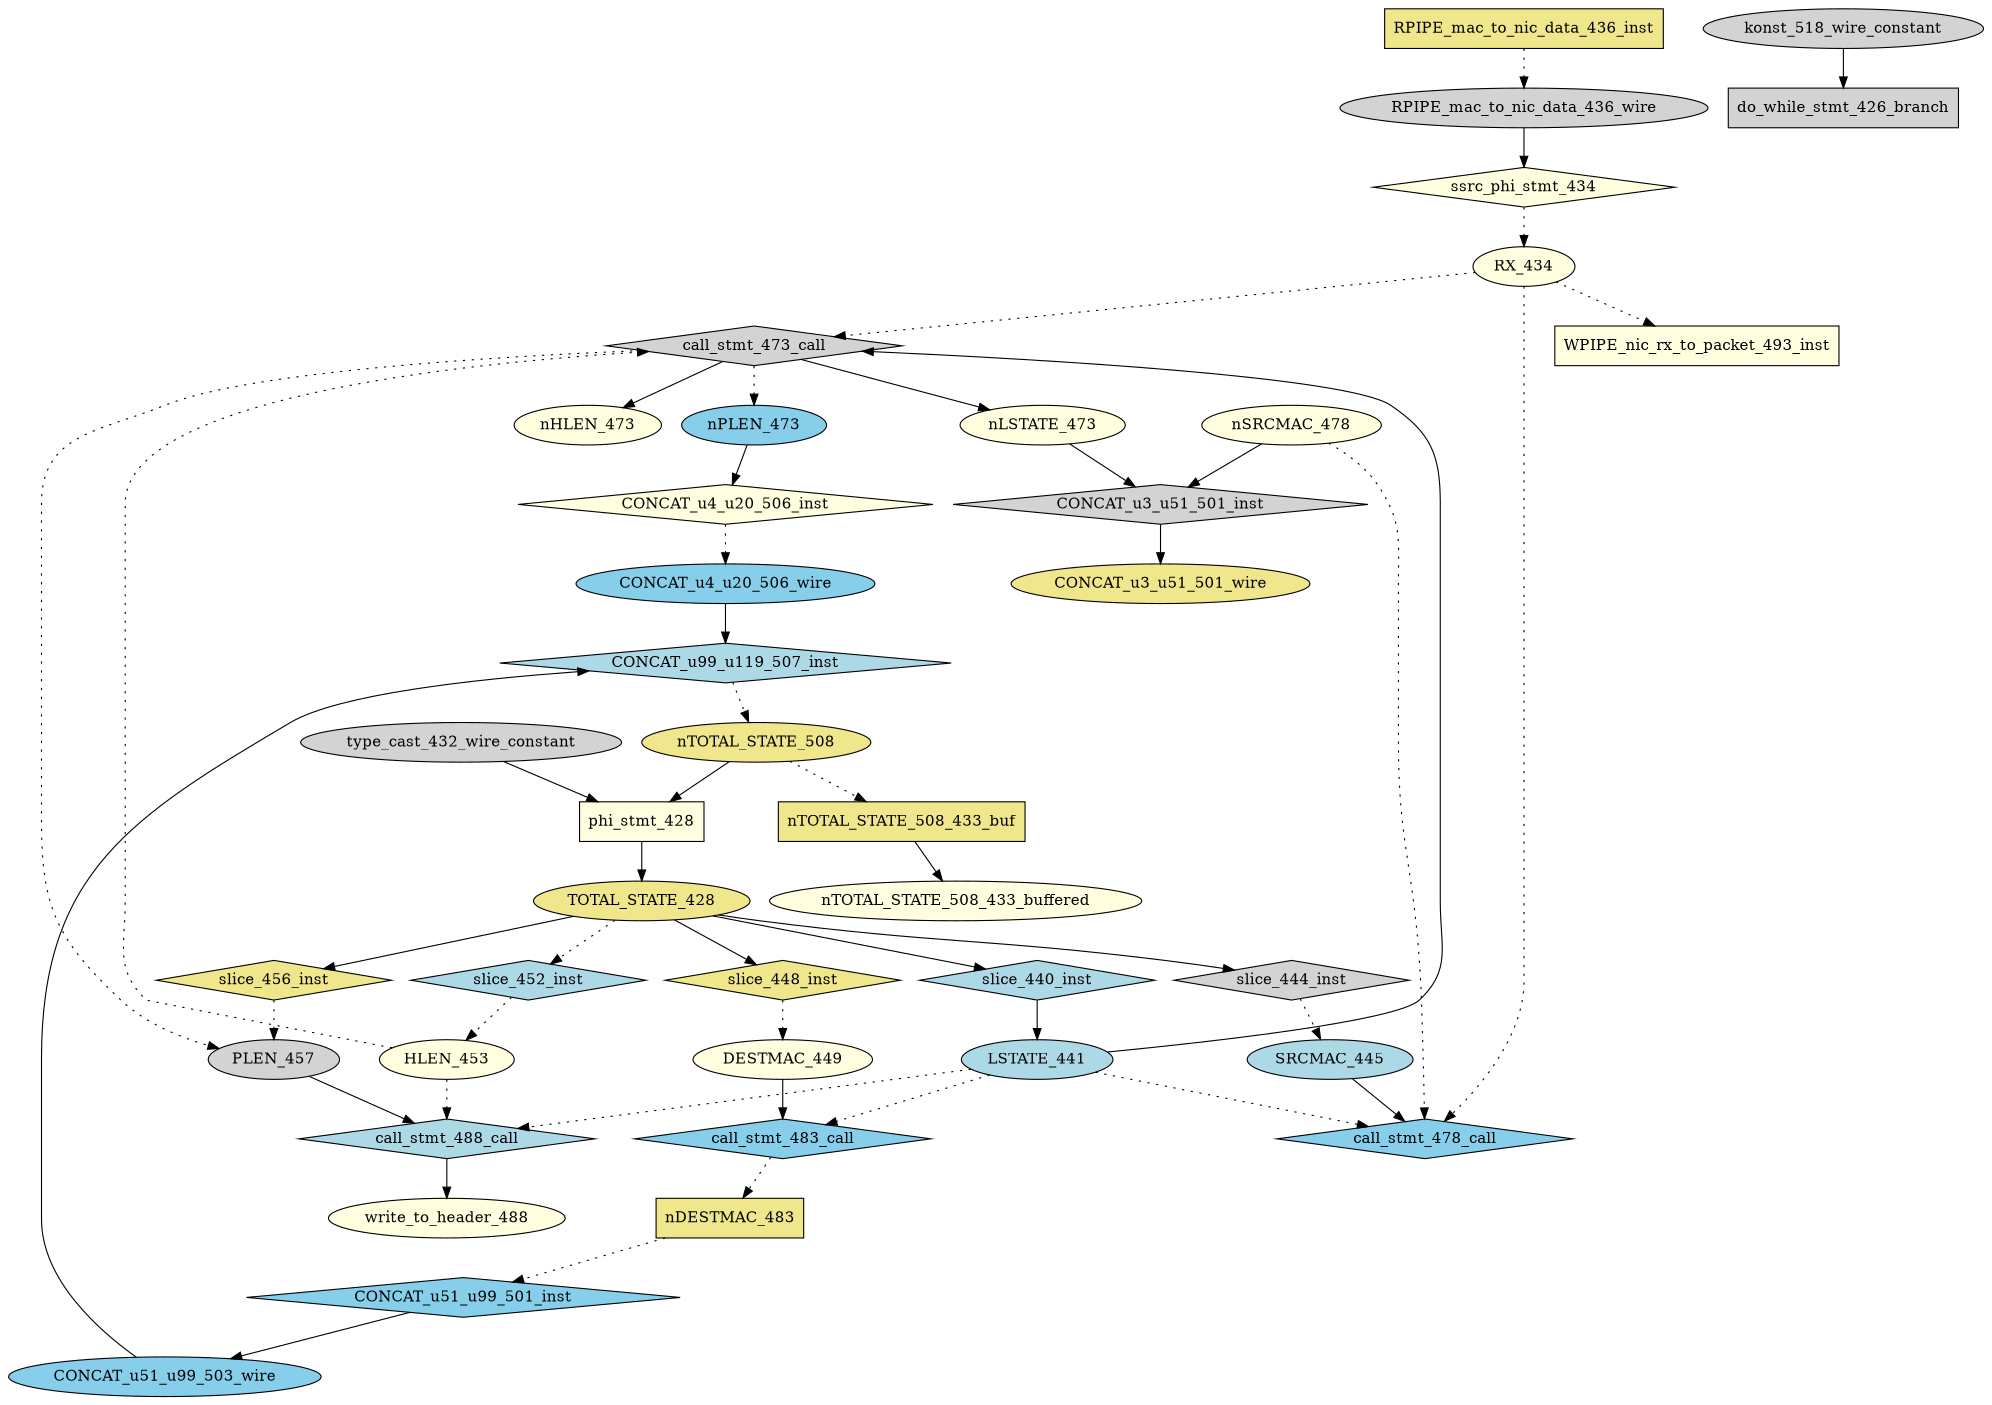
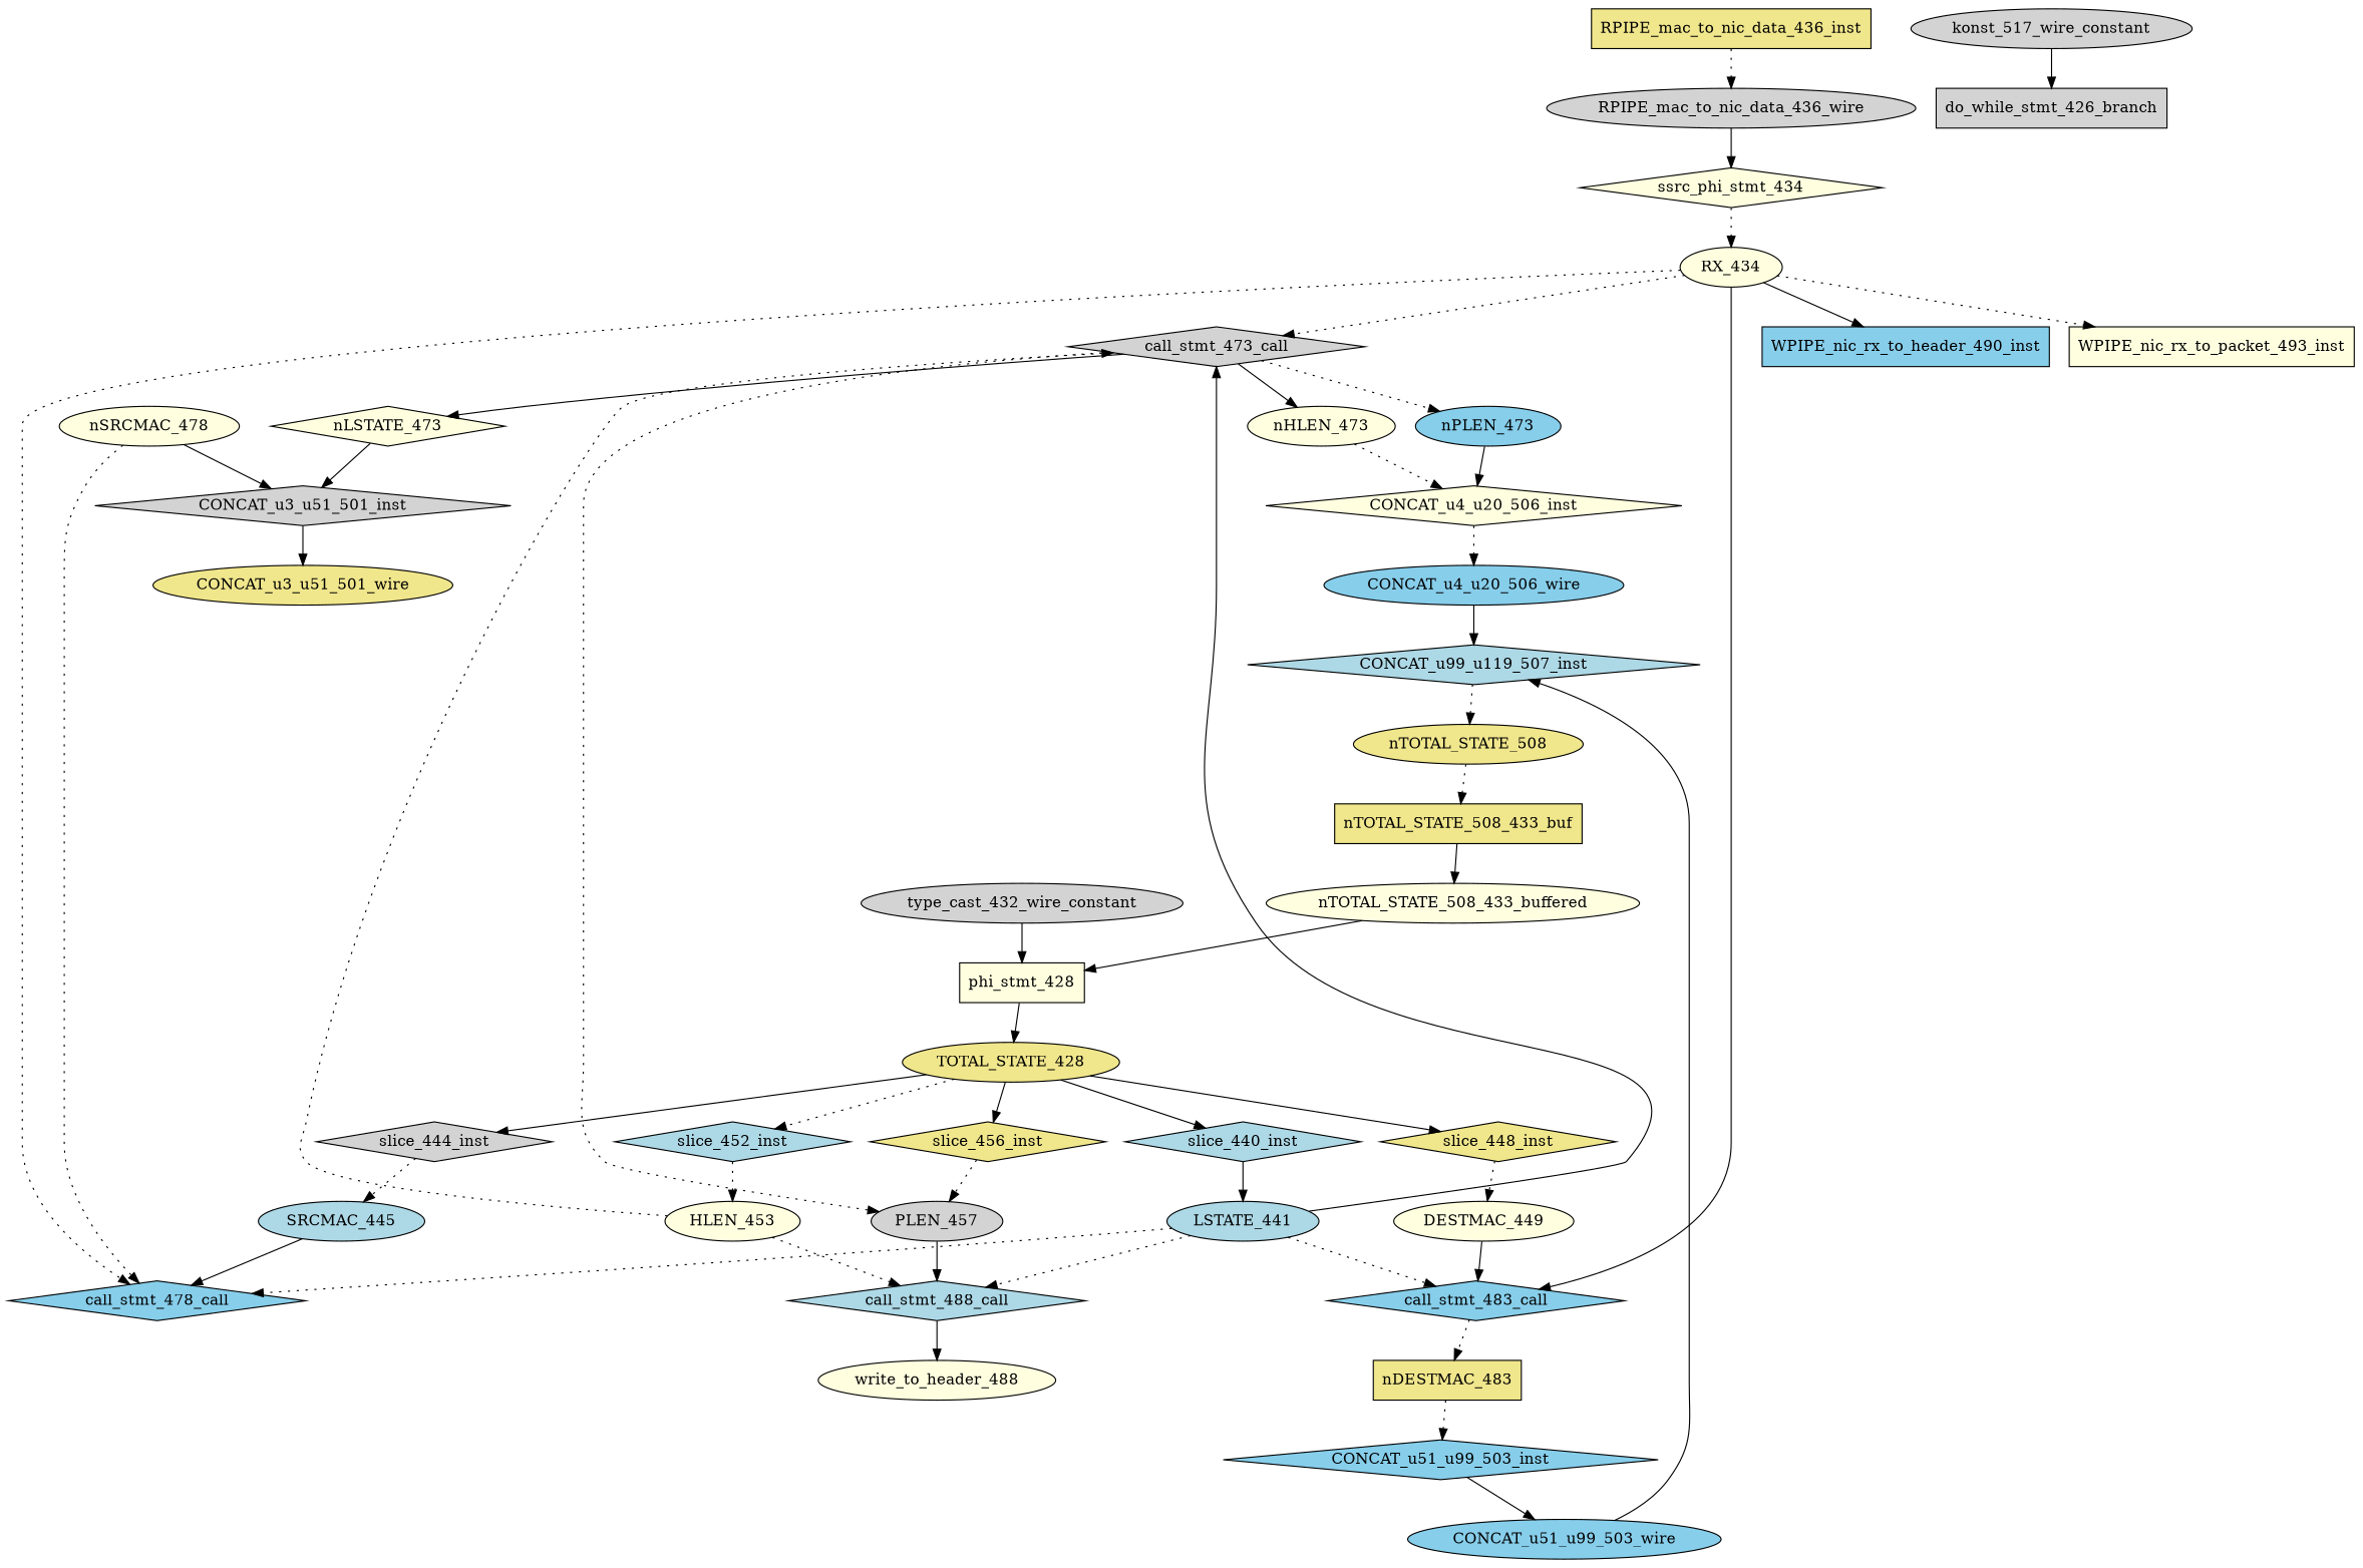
  digraph {
    node [fillcolor=lightyellow shape=ellipse style=filled]
    edge [style=solid]
    CONCAT_u3_u51_501_wire [fillcolor=khaki]
-   CONCAT_u51_u99_503_inst [fillcolor=skyblue shape=diamond label=CONCAT_u51_u99_501_inst]
+   CONCAT_u51_u99_503_inst [fillcolor=skyblue shape=diamond]
    CONCAT_u51_u99_503_wire [fillcolor=skyblue]
    CONCAT_u4_u20_506_wire [fillcolor=skyblue]
    CONCAT_u99_u119_507_inst [fillcolor=lightblue shape=diamond]
    nTOTAL_STATE_508 [fillcolor=khaki]
    call_stmt_483_call [fillcolor=skyblue shape=diamond]
    DESTMAC_449
    nDESTMAC_483 [fillcolor=khaki shape=box]
    call_stmt_473_call [fillcolor=lightgrey shape=diamond]
    HLEN_453
    call_stmt_488_call [fillcolor=lightblue shape=diamond]
    PLEN_457 [fillcolor=lightgrey]
    nHLEN_473
-   nLSTATE_473
+   nLSTATE_473 [shape=diamond]
    nPLEN_473 [fillcolor=skyblue]
    write_to_header_488
    LSTATE_441 [fillcolor=lightblue]
    call_stmt_478_call [fillcolor=skyblue shape=diamond]
    RPIPE_mac_to_nic_data_436_wire [fillcolor=lightgrey]
    ssrc_phi_stmt_434 [shape=diamond]
    RX_434
+   WPIPE_nic_rx_to_header_490_inst [fillcolor=skyblue shape=rectangle]
    WPIPE_nic_rx_to_packet_493_inst [shape=rectangle]
    SRCMAC_445 [fillcolor=lightblue]
    TOTAL_STATE_428 [fillcolor=khaki]
    slice_440_inst [fillcolor=lightblue shape=diamond]
    slice_444_inst [fillcolor=lightgrey shape=diamond]
    slice_448_inst [fillcolor=khaki shape=diamond]
    slice_452_inst [fillcolor=lightblue shape=diamond]
    slice_456_inst [fillcolor=khaki shape=diamond]
-   konst_517_wire_constant [fillcolor=lightgrey label=konst_518_wire_constant]
+   konst_517_wire_constant [fillcolor=lightgrey]
    do_while_stmt_426_branch [fillcolor=lightgrey shape=rectangle]
    CONCAT_u4_u20_506_inst [shape=diamond]
    CONCAT_u3_u51_501_inst [fillcolor=lightgrey shape=diamond]
    nSRCMAC_478
    nTOTAL_STATE_508_433_buf [fillcolor=khaki shape=rectangle]
    nTOTAL_STATE_508_433_buffered
    phi_stmt_428 [shape=rectangle]
    type_cast_432_wire_constant [fillcolor=lightgrey]
    RPIPE_mac_to_nic_data_436_inst [fillcolor=khaki shape=rectangle]
    CONCAT_u51_u99_503_inst -> CONCAT_u51_u99_503_wire
    CONCAT_u51_u99_503_wire -> CONCAT_u99_u119_507_inst
    CONCAT_u4_u20_506_wire -> CONCAT_u99_u119_507_inst
    CONCAT_u99_u119_507_inst -> nTOTAL_STATE_508 [style=dotted]
    nTOTAL_STATE_508 -> nTOTAL_STATE_508_433_buf [style=dotted]
    call_stmt_483_call -> nDESTMAC_483 [style=dotted]
    DESTMAC_449 -> call_stmt_483_call
    nDESTMAC_483 -> CONCAT_u51_u99_503_inst [style=dotted]
    call_stmt_473_call -> PLEN_457 [style=dotted]
    call_stmt_473_call -> nHLEN_473
    call_stmt_473_call -> nLSTATE_473
    call_stmt_473_call -> nPLEN_473 [style=dotted]
    HLEN_453 -> call_stmt_473_call [style=dotted]
    HLEN_453 -> call_stmt_488_call [style=dotted]
    call_stmt_488_call -> write_to_header_488
    PLEN_457 -> call_stmt_488_call
+   nHLEN_473 -> CONCAT_u4_u20_506_inst [style=dotted]
    nLSTATE_473 -> CONCAT_u3_u51_501_inst
    nPLEN_473 -> CONCAT_u4_u20_506_inst
    LSTATE_441 -> call_stmt_483_call [style=dotted]
    LSTATE_441 -> call_stmt_473_call
    LSTATE_441 -> call_stmt_488_call [style=dotted]
    LSTATE_441 -> call_stmt_478_call [style=dotted]
    RPIPE_mac_to_nic_data_436_wire -> ssrc_phi_stmt_434
    ssrc_phi_stmt_434 -> RX_434 [style=dotted]
+   RX_434 -> call_stmt_483_call
    RX_434 -> call_stmt_473_call [style=dotted]
    RX_434 -> call_stmt_478_call [style=dotted]
+   RX_434 -> WPIPE_nic_rx_to_header_490_inst
    RX_434 -> WPIPE_nic_rx_to_packet_493_inst [style=dotted]
    SRCMAC_445 -> call_stmt_478_call
    TOTAL_STATE_428 -> slice_440_inst
    TOTAL_STATE_428 -> slice_444_inst
    TOTAL_STATE_428 -> slice_448_inst
    TOTAL_STATE_428 -> slice_452_inst [style=dotted]
    TOTAL_STATE_428 -> slice_456_inst
    slice_440_inst -> LSTATE_441
    slice_444_inst -> SRCMAC_445 [style=dotted]
    slice_448_inst -> DESTMAC_449 [style=dotted]
    slice_452_inst -> HLEN_453 [style=dotted]
    slice_456_inst -> PLEN_457 [style=dotted]
    konst_517_wire_constant -> do_while_stmt_426_branch
    CONCAT_u4_u20_506_inst -> CONCAT_u4_u20_506_wire [style=dotted]
    CONCAT_u3_u51_501_inst -> CONCAT_u3_u51_501_wire
    nSRCMAC_478 -> call_stmt_478_call [style=dotted]
    nSRCMAC_478 -> CONCAT_u3_u51_501_inst
    nTOTAL_STATE_508_433_buf -> nTOTAL_STATE_508_433_buffered
-   nTOTAL_STATE_508 -> phi_stmt_428
+   nTOTAL_STATE_508_433_buffered -> phi_stmt_428
    phi_stmt_428 -> TOTAL_STATE_428
    type_cast_432_wire_constant -> phi_stmt_428
    RPIPE_mac_to_nic_data_436_inst -> RPIPE_mac_to_nic_data_436_wire [style=dotted]
  }
